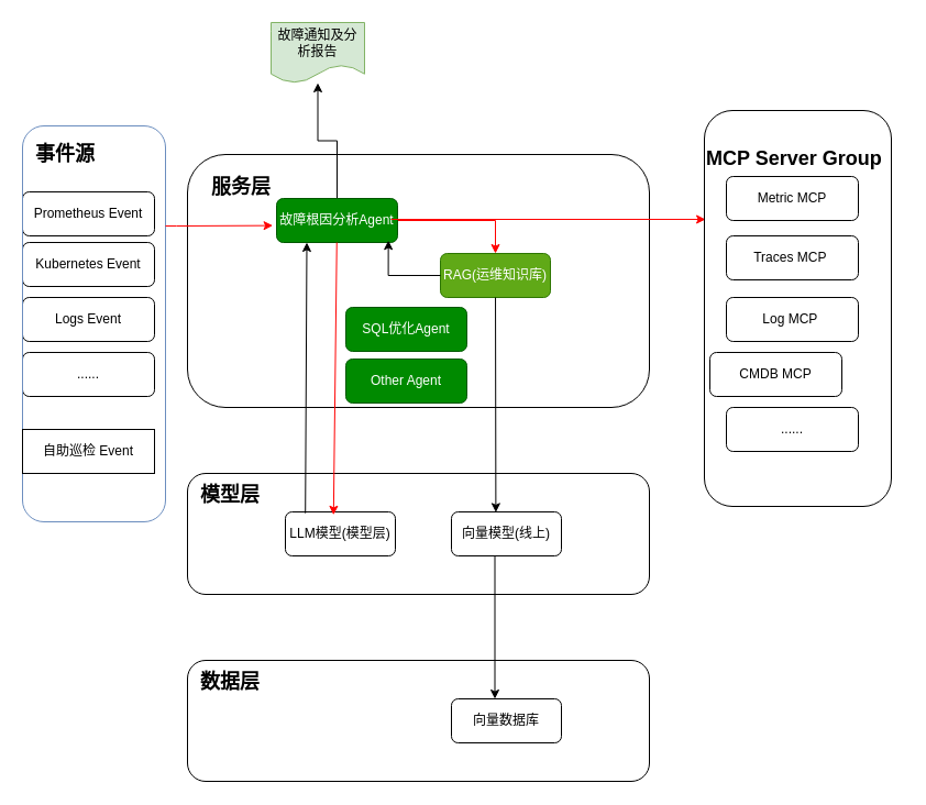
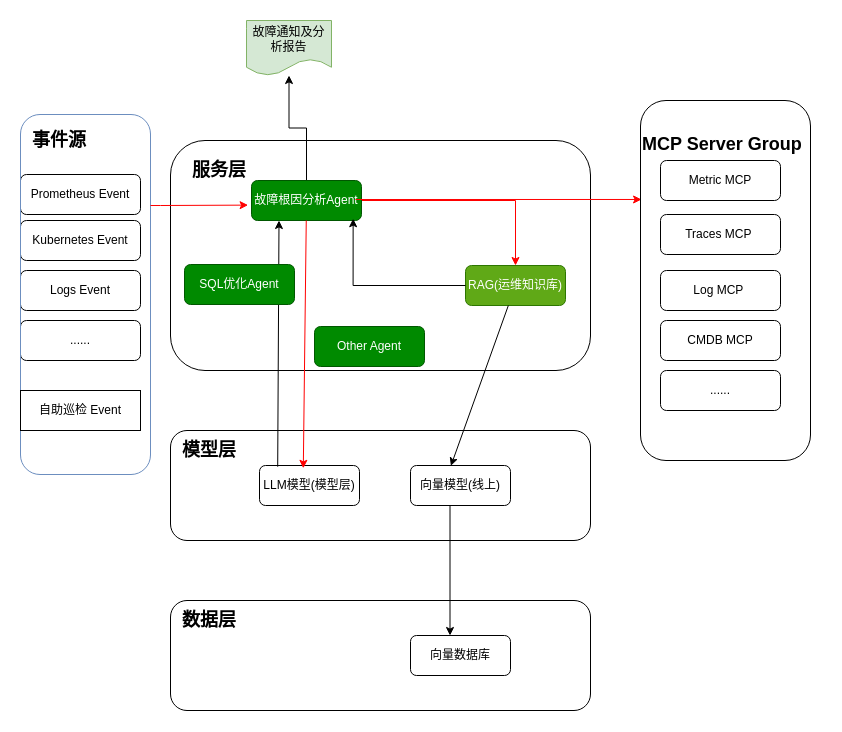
  <mxCell id="0" />
  <mxCell id="1" parent="0" />
  <mxCell id="2" value="Prometheus Event" style="rounded=1;whiteSpace=wrap;html=1;fontSize=12;glass=0;strokeWidth=1;shadow=0;" parent="1" vertex="1"><mxGeometry x="20" y="174" width="120" height="40" as="geometry" /></mxCell>
  <mxCell id="3" value="Metric MCP" style="rounded=1;whiteSpace=wrap;html=1;fontSize=12;glass=0;strokeWidth=1;shadow=0;" parent="1" vertex="1"><mxGeometry x="660" y="160" width="120" height="40" as="geometry" /></mxCell>
  <mxCell id="4" value="Traces MCP&amp;nbsp;" style="rounded=1;whiteSpace=wrap;html=1;fontSize=12;glass=0;strokeWidth=1;shadow=0;" parent="1" vertex="1"><mxGeometry x="660" y="214" width="120" height="40" as="geometry" /></mxCell>
  <mxCell id="5" value="Log MCP&amp;nbsp;" style="rounded=1;whiteSpace=wrap;html=1;fontSize=12;glass=0;strokeWidth=1;shadow=0;" parent="1" vertex="1"><mxGeometry x="660" y="270" width="120" height="40" as="geometry" /></mxCell>
  <mxCell id="6" value="" style="rounded=1;whiteSpace=wrap;html=1;fillColor=none;" parent="1" vertex="1"><mxGeometry x="170" y="600" width="420" height="110" as="geometry" /></mxCell>
  <mxCell id="7" value="&lt;h2&gt;&lt;b&gt;数据层&lt;/b&gt;&lt;/h2&gt;" style="text;html=1;align=left;verticalAlign=middle;resizable=0;points=[];autosize=1;strokeColor=none;fillColor=none;" parent="1" vertex="1"><mxGeometry x="180" y="590" width="80" height="60" as="geometry" /></mxCell>
  <mxCell id="8" value="" style="rounded=1;whiteSpace=wrap;html=1;fillColor=none;" parent="1" vertex="1"><mxGeometry x="170" y="430" width="420" height="110" as="geometry" /></mxCell>
  <mxCell id="9" value="" style="rounded=1;whiteSpace=wrap;html=1;fillColor=none;" parent="1" vertex="1"><mxGeometry x="170" y="140" width="420" height="230" as="geometry" /></mxCell>
  <mxCell id="10" value="&lt;h2&gt;&lt;b&gt;模型层&lt;/b&gt;&lt;/h2&gt;" style="text;html=1;align=left;verticalAlign=middle;resizable=0;points=[];autosize=1;strokeColor=none;fillColor=none;" parent="1" vertex="1"><mxGeometry x="180" y="420" width="80" height="60" as="geometry" /></mxCell>
  <mxCell id="11" value="&lt;h2&gt;服务层&lt;/h2&gt;" style="text;html=1;align=left;verticalAlign=middle;resizable=0;points=[];autosize=1;strokeColor=none;fillColor=none;" parent="1" vertex="1"><mxGeometry x="190" y="140" width="80" height="60" as="geometry" /></mxCell>
  <mxCell id="12" value="向量数据库" style="rounded=1;whiteSpace=wrap;html=1;fontSize=12;glass=0;strokeWidth=1;shadow=0;" parent="1" vertex="1"><mxGeometry x="410" y="635" width="100" height="40" as="geometry" /></mxCell>
  <mxCell id="13" style="edgeStyle=orthogonalEdgeStyle;rounded=0;orthogonalLoop=1;jettySize=auto;html=1;entryX=0.4;entryY=0;entryDx=0;entryDy=0;entryPerimeter=0;" parent="1" edge="1"><mxGeometry relative="1" as="geometry"><mxPoint x="449.5" y="635" as="targetPoint" /><mxPoint x="449.5" y="505" as="sourcePoint" /></mxGeometry></mxCell>
  <mxCell id="14" value="向量模型(线上)" style="rounded=1;whiteSpace=wrap;html=1;fontSize=12;glass=0;strokeWidth=1;shadow=0;" parent="1" vertex="1"><mxGeometry x="410" y="465" width="100" height="40" as="geometry" /></mxCell>
  <mxCell id="15" value="LLM模型(模型层)" style="rounded=1;whiteSpace=wrap;html=1;fontSize=12;glass=0;strokeWidth=1;shadow=0;" parent="1" vertex="1"><mxGeometry x="259" y="465" width="100" height="40" as="geometry" /></mxCell>
  <mxCell id="16" style="edgeStyle=orthogonalEdgeStyle;rounded=0;orthogonalLoop=1;jettySize=auto;html=1;" parent="1" source="19" target="25" edge="1"><mxGeometry relative="1" as="geometry" /></mxCell>
  <mxCell id="17" style="edgeStyle=orthogonalEdgeStyle;rounded=0;orthogonalLoop=1;jettySize=auto;html=1;exitX=1;exitY=0.5;exitDx=0;exitDy=0;" parent="1" source="19" edge="1"><mxGeometry relative="1" as="geometry"><mxPoint x="361" y="200" as="targetPoint" /></mxGeometry></mxCell>
  <mxCell id="18" style="edgeStyle=orthogonalEdgeStyle;rounded=0;orthogonalLoop=1;jettySize=auto;html=1;strokeColor=#FF0000;" parent="1" source="19" target="21" edge="1"><mxGeometry relative="1" as="geometry" /></mxCell>
  <mxCell id="19" value="故障根因分析Agent" style="rounded=1;whiteSpace=wrap;html=1;fontSize=12;glass=0;strokeWidth=1;shadow=0;fillColor=#008a00;fontColor=#ffffff;strokeColor=#005700;" parent="1" vertex="1"><mxGeometry x="251" y="180" width="110" height="40" as="geometry" /></mxCell>
  <mxCell id="20" value="&lt;h2&gt;MCP Server Group&lt;/h2&gt;" style="text;html=1;align=left;verticalAlign=middle;resizable=0;points=[];autosize=1;strokeColor=none;fillColor=none;" parent="1" vertex="1"><mxGeometry x="640" y="114" width="180" height="60" as="geometry" /></mxCell>
- <mxCell id="21" value="RAG(运维知识库)" style="rounded=1;whiteSpace=wrap;html=1;fontSize=12;glass=0;strokeWidth=1;shadow=0;fillColor=#60a917;fontColor=#ffffff;strokeColor=#2D7600;" parent="1" vertex="1"><mxGeometry x="400" y="230" width="100" height="40" as="geometry" /></mxCell>
+ <mxCell id="21" value="RAG(运维知识库)" style="rounded=1;whiteSpace=wrap;html=1;fontSize=12;glass=0;strokeWidth=1;shadow=0;fillColor=#60a917;fontColor=#ffffff;strokeColor=#2D7600;" parent="1" vertex="1"><mxGeometry x="465" y="265" width="100" height="40" as="geometry" /></mxCell>
  <mxCell id="22" style="rounded=0;orthogonalLoop=1;jettySize=auto;html=1;entryX=0.404;entryY=0.01;entryDx=0;entryDy=0;entryPerimeter=0;" parent="1" source="21" target="14" edge="1"><mxGeometry relative="1" as="geometry" /></mxCell>
  <mxCell id="23" style="rounded=0;orthogonalLoop=1;jettySize=auto;html=1;exitX=0.182;exitY=0.03;exitDx=0;exitDy=0;entryX=0.25;entryY=1;entryDx=0;entryDy=0;exitPerimeter=0;" parent="1" source="15" target="19" edge="1"><mxGeometry relative="1" as="geometry"><mxPoint x="289" y="465" as="sourcePoint" /><mxPoint x="284" y="230" as="targetPoint" /></mxGeometry></mxCell>
  <mxCell id="24" style="edgeStyle=orthogonalEdgeStyle;rounded=0;orthogonalLoop=1;jettySize=auto;html=1;entryX=0.017;entryY=0.333;entryDx=0;entryDy=0;entryPerimeter=0;strokeColor=#FF0000;" parent="1" edge="1"><mxGeometry relative="1" as="geometry"><mxPoint x="355" y="199" as="sourcePoint" /><mxPoint x="641.06" y="198.98" as="targetPoint" /></mxGeometry></mxCell>
  <mxCell id="25" value="故障通知及分析报告" style="shape=document;whiteSpace=wrap;html=1;boundedLbl=1;fillColor=#d5e8d4;strokeColor=#82b366;" parent="1" vertex="1"><mxGeometry x="246" y="20" width="85" height="55" as="geometry" /></mxCell>
  <mxCell id="26" style="edgeStyle=orthogonalEdgeStyle;rounded=0;orthogonalLoop=1;jettySize=auto;html=1;entryX=0.924;entryY=0.955;entryDx=0;entryDy=0;entryPerimeter=0;" parent="1" source="21" target="19" edge="1"><mxGeometry relative="1" as="geometry" /></mxCell>
  <mxCell id="27" value="Kubernetes Event" style="rounded=1;whiteSpace=wrap;html=1;fontSize=12;glass=0;strokeWidth=1;shadow=0;" parent="1" vertex="1"><mxGeometry x="20" y="220" width="120" height="40" as="geometry" /></mxCell>
  <mxCell id="28" value="Logs Event" style="rounded=1;whiteSpace=wrap;html=1;fontSize=12;glass=0;strokeWidth=1;shadow=0;" parent="1" vertex="1"><mxGeometry x="20" y="270" width="120" height="40" as="geometry" /></mxCell>
  <mxCell id="29" value="......" style="rounded=1;whiteSpace=wrap;html=1;fontSize=12;glass=0;strokeWidth=1;shadow=0;" parent="1" vertex="1"><mxGeometry x="20" y="320" width="120" height="40" as="geometry" /></mxCell>
- <mxCell id="30" value="CMDB MCP" style="rounded=1;whiteSpace=wrap;html=1;fontSize=12;glass=0;strokeWidth=1;shadow=0;" parent="1" vertex="1"><mxGeometry x="645" y="320" width="120" height="40" as="geometry" /></mxCell>
+ <mxCell id="30" value="CMDB MCP" style="rounded=1;whiteSpace=wrap;html=1;fontSize=12;glass=0;strokeWidth=1;shadow=0;" parent="1" vertex="1"><mxGeometry x="660" y="320" width="120" height="40" as="geometry" /></mxCell>
  <mxCell id="31" value="&lt;h2&gt;事件源&lt;/h2&gt;" style="text;html=1;align=left;verticalAlign=middle;resizable=0;points=[];autosize=1;strokeColor=none;fillColor=none;" parent="1" vertex="1"><mxGeometry x="30" y="110" width="80" height="60" as="geometry" /></mxCell>
  <mxCell id="32" value="" style="rounded=1;whiteSpace=wrap;html=1;fillColor=none;strokeColor=#6c8ebf;" parent="1" vertex="1"><mxGeometry x="20" y="114" width="130" height="360" as="geometry" /></mxCell>
  <mxCell id="33" value="" style="rounded=1;whiteSpace=wrap;html=1;fillColor=none;" parent="1" vertex="1"><mxGeometry x="640" y="100" width="170" height="360" as="geometry" /></mxCell>
  <mxCell id="34" style="rounded=0;orthogonalLoop=1;jettySize=auto;html=1;entryX=0.438;entryY=0.07;entryDx=0;entryDy=0;entryPerimeter=0;strokeColor=#FF0000;" parent="1" source="19" target="15" edge="1"><mxGeometry relative="1" as="geometry" /></mxCell>
  <mxCell id="35" style="edgeStyle=orthogonalEdgeStyle;rounded=0;orthogonalLoop=1;jettySize=auto;html=1;entryX=0.72;entryY=1.077;entryDx=0;entryDy=0;entryPerimeter=0;strokeColor=#FF0000;" parent="1" source="32" target="11" edge="1"><mxGeometry relative="1" as="geometry"><Array as="points"><mxPoint x="160" y="205" /><mxPoint x="160" y="205" /></Array></mxGeometry></mxCell>
- <mxCell id="36" value="SQL优化Agent" style="rounded=1;whiteSpace=wrap;html=1;fontSize=12;glass=0;strokeWidth=1;shadow=0;fillColor=#008a00;fontColor=#ffffff;strokeColor=#005700;" parent="1" vertex="1"><mxGeometry x="314" y="279" width="110" height="40" as="geometry" /></mxCell>
+ <mxCell id="36" value="SQL优化Agent" style="rounded=1;whiteSpace=wrap;html=1;fontSize=12;glass=0;strokeWidth=1;shadow=0;fillColor=#008a00;fontColor=#ffffff;strokeColor=#005700;" parent="1" vertex="1"><mxGeometry x="184" y="264" width="110" height="40" as="geometry" /></mxCell>
  <mxCell id="37" value="自助巡检 Event" style="rounded=0;whiteSpace=wrap;html=1;" vertex="1" parent="1"><mxGeometry x="20" y="390" width="120" height="40" as="geometry" /></mxCell>
  <mxCell id="38" value="Other Agent" style="rounded=1;whiteSpace=wrap;html=1;fontSize=12;glass=0;strokeWidth=1;shadow=0;fillColor=#008a00;fontColor=#ffffff;strokeColor=#005700;" vertex="1" parent="1"><mxGeometry x="314" y="326" width="110" height="40" as="geometry" /></mxCell>
  <mxCell id="39" value="......" style="rounded=1;whiteSpace=wrap;html=1;fontSize=12;glass=0;strokeWidth=1;shadow=0;" vertex="1" parent="1"><mxGeometry x="660" y="370" width="120" height="40" as="geometry" /></mxCell>
